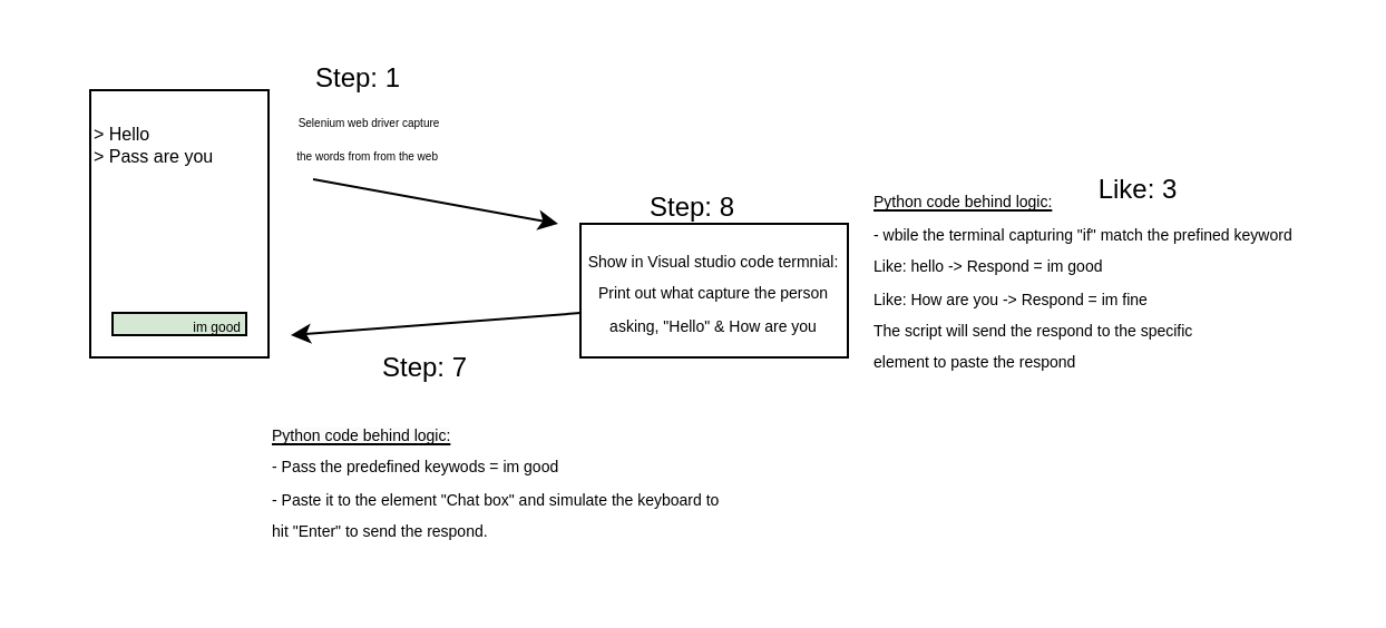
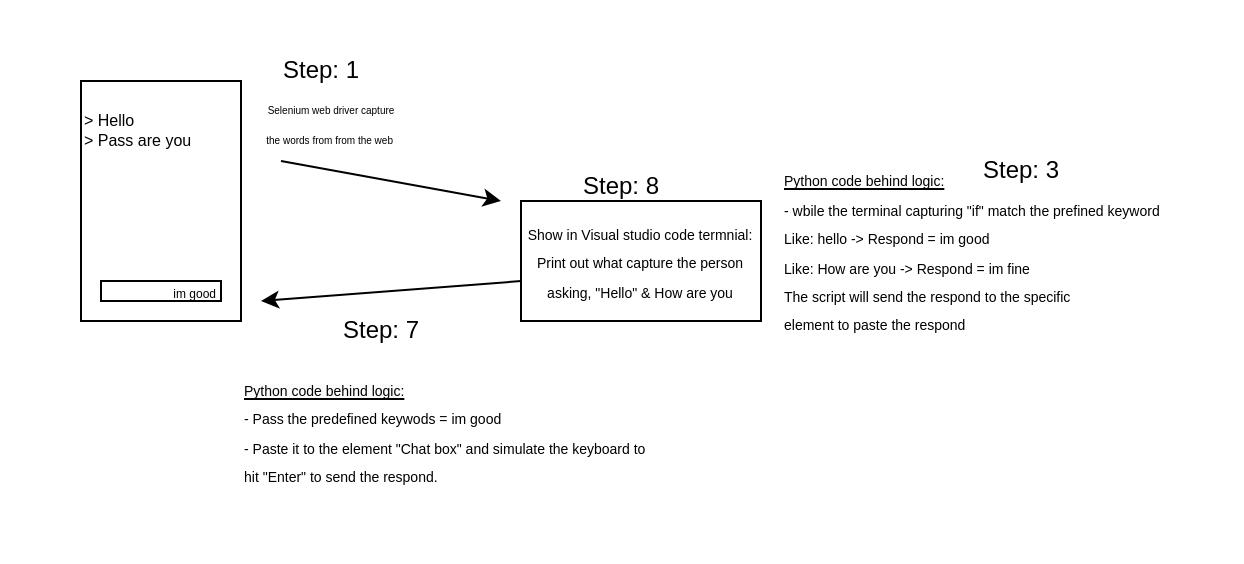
  <mxCell id="0" />
  <mxCell id="1" parent="0" />
  <mxCell id="2" value="" style="rounded=0;whiteSpace=wrap;html=1;rotation=-90;" vertex="1" parent="1"><mxGeometry x="20" y="60" width="120" height="80" as="geometry" /></mxCell>
  <mxCell id="3" value="&amp;gt; Hello&lt;br style=&quot;font-size: 8px;&quot;&gt;&amp;gt; Pass are you" style="text;html=1;align=left;verticalAlign=middle;resizable=0;points=[];autosize=1;strokeColor=none;fillColor=none;fontSize=8;" vertex="1" parent="1"><mxGeometry x="40" y="50" width="80" height="30" as="geometry" /></mxCell>
- <mxCell id="4" value="&lt;div style=&quot;&quot;&gt;&lt;span style=&quot;background-color: initial;&quot;&gt;&lt;font style=&quot;font-size: 6px;&quot;&gt;im good&lt;/font&gt;&lt;/span&gt;&lt;/div&gt;" style="rounded=0;whiteSpace=wrap;html=1;align=right;fillColor=#d5e8d4;" vertex="1" parent="1"><mxGeometry x="50" y="140" width="60" height="10" as="geometry" /></mxCell>
+ <mxCell id="4" value="&lt;div style=&quot;&quot;&gt;&lt;span style=&quot;background-color: initial;&quot;&gt;&lt;font style=&quot;font-size: 6px;&quot;&gt;im good&lt;/font&gt;&lt;/span&gt;&lt;/div&gt;" style="rounded=0;whiteSpace=wrap;html=1;align=right;" vertex="1" parent="1"><mxGeometry x="50" y="140" width="60" height="10" as="geometry" /></mxCell>
  <mxCell id="5" value="" style="endArrow=classic;html=1;rounded=0;" edge="1" parent="1"><mxGeometry width="50" height="50" relative="1" as="geometry"><mxPoint x="140" y="80" as="sourcePoint" /><mxPoint x="250" y="100" as="targetPoint" /></mxGeometry></mxCell>
  <mxCell id="6" value="&lt;font style=&quot;font-size: 5px;&quot;&gt;Selenium web driver capture &lt;br&gt;the words from from the web&amp;nbsp;&lt;/font&gt;" style="text;html=1;align=center;verticalAlign=middle;resizable=0;points=[];autosize=1;strokeColor=none;fillColor=none;" vertex="1" parent="1"><mxGeometry x="120" y="40" width="90" height="40" as="geometry" /></mxCell>
  <mxCell id="7" value="&lt;font style=&quot;font-size: 7px;&quot;&gt;Show in Visual studio code termnial: Print out what capture the person asking, &quot;Hello&quot; &amp;amp; How are you&lt;/font&gt;" style="rounded=0;whiteSpace=wrap;html=1;" vertex="1" parent="1"><mxGeometry x="260" y="100" width="120" height="60" as="geometry" /></mxCell>
  <mxCell id="8" value="&lt;font style=&quot;font-size: 7px;&quot;&gt;&lt;u&gt;Python code behind logic:&lt;/u&gt;&lt;br&gt;- wbile the terminal capturing &quot;if&quot; match the prefined keyword&amp;nbsp;&lt;br&gt;Like: hello -&amp;gt; Respond = im good&lt;br&gt;Like: How are you -&amp;gt; Respond = im fine&lt;br&gt;The script will send the respond to the specific &lt;br&gt;element to paste the respond&lt;br&gt;&lt;/font&gt;" style="text;html=1;align=left;verticalAlign=middle;resizable=0;points=[];autosize=1;strokeColor=none;fillColor=none;" vertex="1" parent="1"><mxGeometry x="390" y="75" width="210" height="100" as="geometry" /></mxCell>
  <mxCell id="9" value="" style="endArrow=classic;html=1;rounded=0;exitX=0;exitY=0.667;exitDx=0;exitDy=0;exitPerimeter=0;" edge="1" parent="1" source="7"><mxGeometry width="50" height="50" relative="1" as="geometry"><mxPoint x="280" y="170" as="sourcePoint" /><mxPoint x="130" y="150" as="targetPoint" /></mxGeometry></mxCell>
  <mxCell id="10" value="Step: 1" style="text;html=1;align=center;verticalAlign=middle;resizable=0;points=[];autosize=1;strokeColor=none;fillColor=none;" vertex="1" parent="1"><mxGeometry x="130" y="20" width="60" height="30" as="geometry" /></mxCell>
  <mxCell id="11" value="Step: 8" style="text;html=1;align=center;verticalAlign=middle;resizable=0;points=[];autosize=1;strokeColor=none;fillColor=none;" vertex="1" parent="1"><mxGeometry x="280" y="78" width="60" height="30" as="geometry" /></mxCell>
- <mxCell id="12" value="Like: 3" style="text;html=1;align=center;verticalAlign=middle;resizable=0;points=[];autosize=1;strokeColor=none;fillColor=none;" vertex="1" parent="1"><mxGeometry x="480" y="70" width="60" height="30" as="geometry" /></mxCell>
+ <mxCell id="12" value="Step: 3" style="text;html=1;align=center;verticalAlign=middle;resizable=0;points=[];autosize=1;strokeColor=none;fillColor=none;" vertex="1" parent="1"><mxGeometry x="480" y="70" width="60" height="30" as="geometry" /></mxCell>
  <mxCell id="13" value="Step: 7" style="text;html=1;align=center;verticalAlign=middle;resizable=0;points=[];autosize=1;strokeColor=none;fillColor=none;" vertex="1" parent="1"><mxGeometry x="160" y="150" width="60" height="30" as="geometry" /></mxCell>
  <mxCell id="14" value="&lt;u style=&quot;forced-color-adjust: none; color: rgb(0, 0, 0); font-family: Helvetica; font-size: 7px; font-style: normal; font-variant-ligatures: normal; font-variant-caps: normal; font-weight: 400; letter-spacing: normal; orphans: 2; text-align: left; text-indent: 0px; text-transform: none; widows: 2; word-spacing: 0px; -webkit-text-stroke-width: 0px; white-space: nowrap; background-color: rgb(251, 251, 251);&quot;&gt;Python code behind logic:&lt;/u&gt;&lt;br style=&quot;forced-color-adjust: none; color: rgb(0, 0, 0); font-family: Helvetica; font-size: 7px; font-style: normal; font-variant-ligatures: normal; font-variant-caps: normal; font-weight: 400; letter-spacing: normal; orphans: 2; text-align: left; text-indent: 0px; text-transform: none; widows: 2; word-spacing: 0px; -webkit-text-stroke-width: 0px; white-space: nowrap; background-color: rgb(251, 251, 251); text-decoration-thickness: initial; text-decoration-style: initial; text-decoration-color: initial;&quot;&gt;&lt;span style=&quot;font-size: 7px; text-wrap: nowrap;&quot;&gt;- Pass the predefined keywods = im good&amp;nbsp;&lt;br&gt;- Paste it to the element &quot;Chat box&quot; and simulate the keyboard to &lt;br&gt;hit &quot;Enter&quot;&amp;nbsp;to send the respond.&amp;nbsp;&lt;/span&gt;" style="text;whiteSpace=wrap;html=1;" vertex="1" parent="1"><mxGeometry x="120" y="180" width="160" height="80" as="geometry" /></mxCell>
